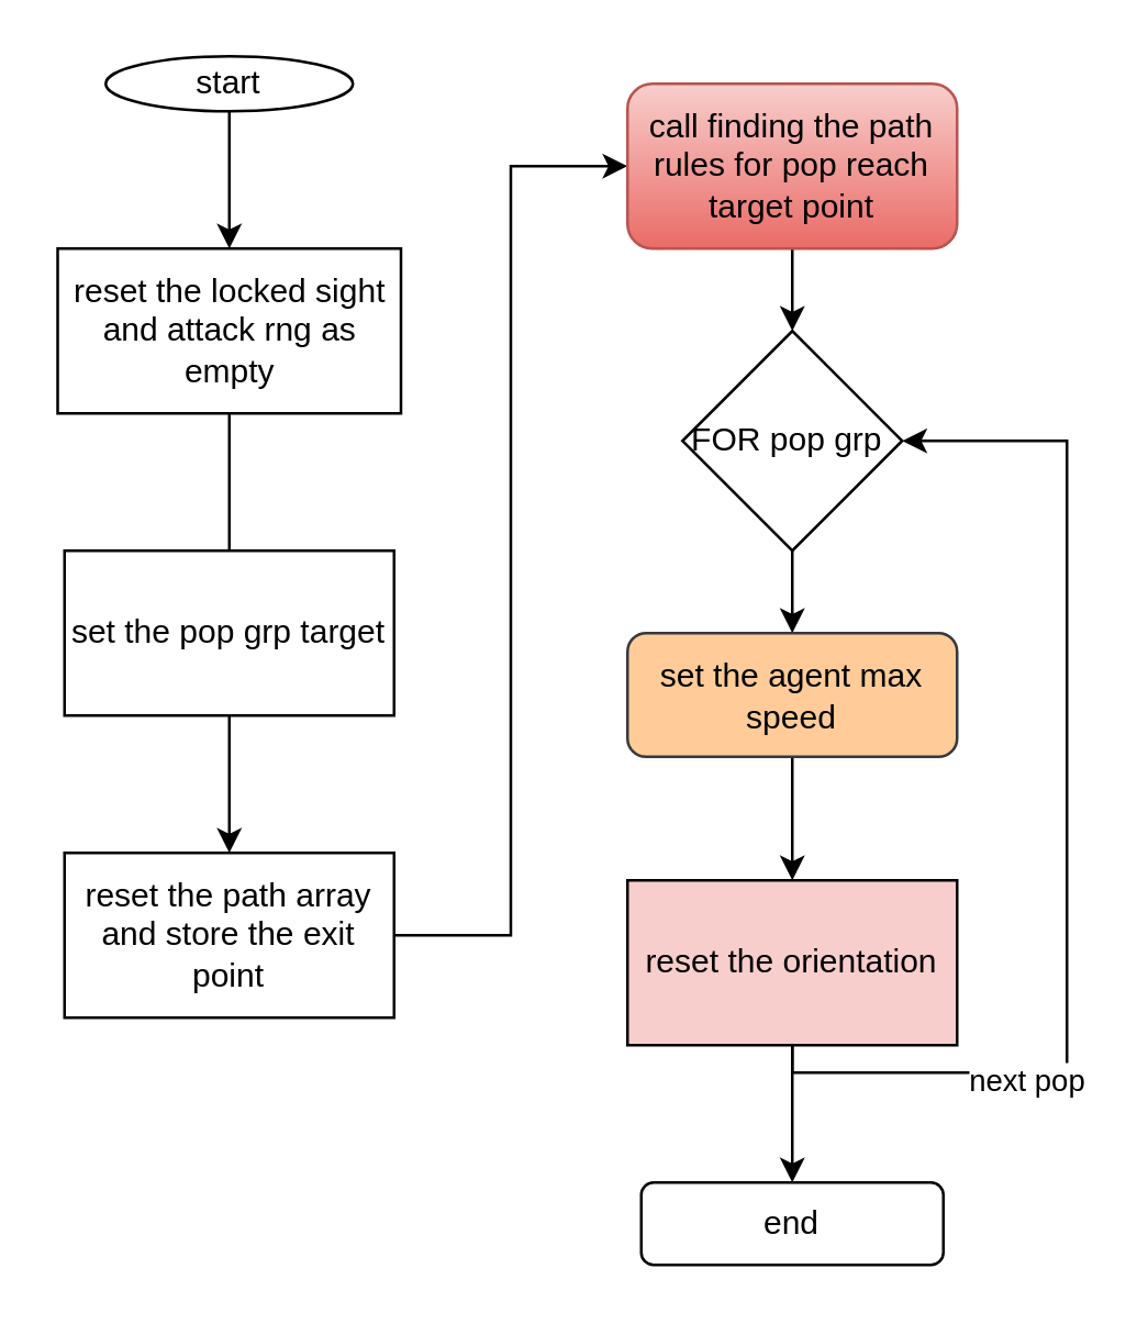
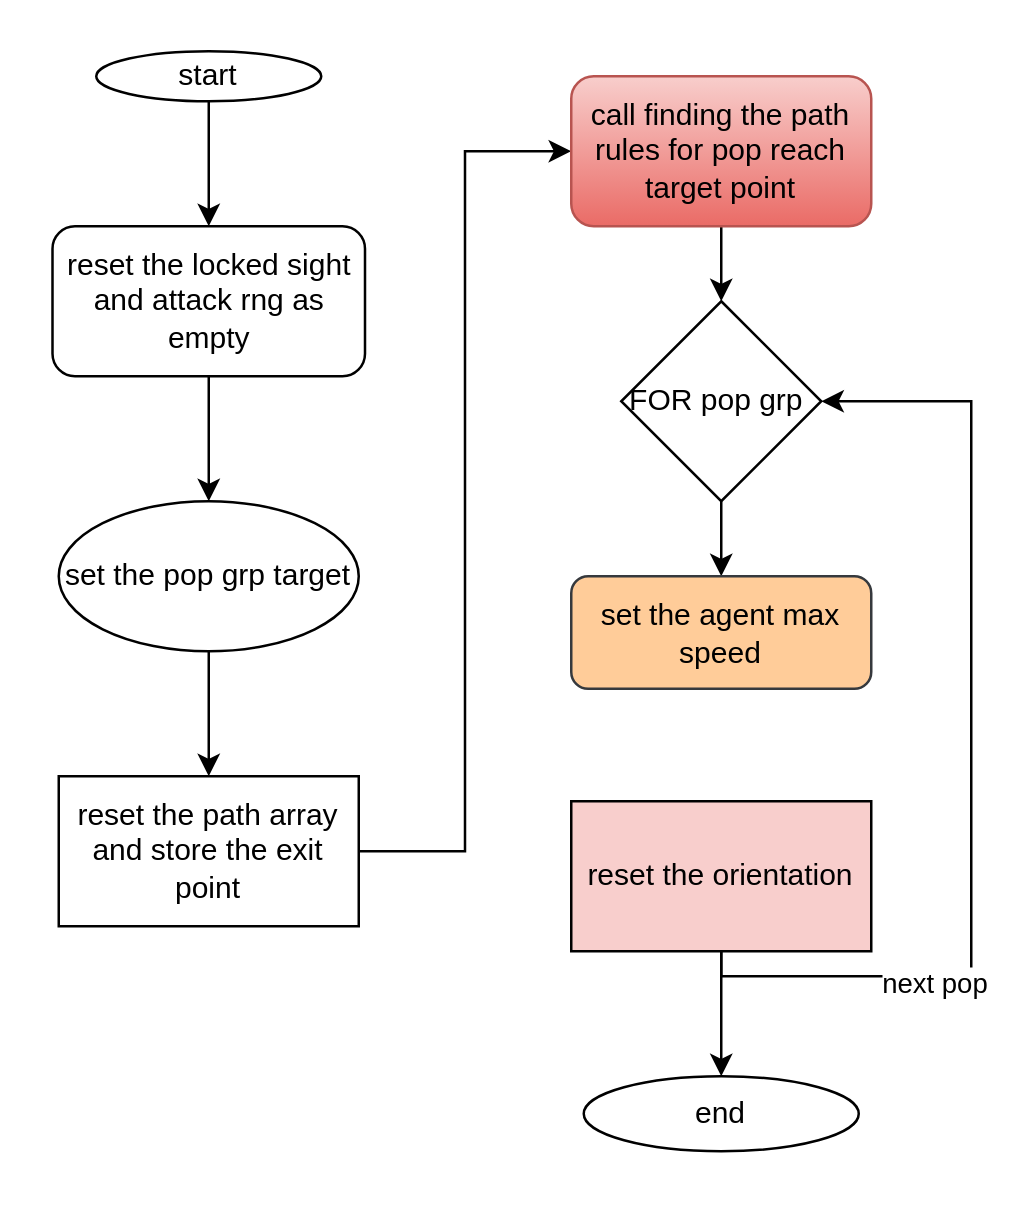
  <mxCell id="0" />
  <mxCell id="1" parent="0" />
  <mxCell id="2" value="" style="edgeStyle=orthogonalEdgeStyle;rounded=0;orthogonalLoop=1;jettySize=auto;html=1;" edge="1" parent="1" source="3" target="5"><mxGeometry relative="1" as="geometry" /></mxCell>
  <mxCell id="3" value="start" style="ellipse;whiteSpace=wrap;html=1;" vertex="1" parent="1"><mxGeometry x="38" y="20" width="90" height="20" as="geometry" /></mxCell>
- <mxCell id="4" value="" style="edgeStyle=orthogonalEdgeStyle;rounded=0;orthogonalLoop=1;jettySize=auto;html=1;endArrow=none;" edge="1" parent="1" source="5" target="7"><mxGeometry relative="1" as="geometry" /></mxCell>
- <mxCell id="5" value="reset the locked sight and attack rng as empty" style="rounded=0;whiteSpace=wrap;html=1;" vertex="1" parent="1"><mxGeometry x="20.5" y="90" width="125" height="60" as="geometry" /></mxCell>
+ <mxCell id="4" value="" style="edgeStyle=orthogonalEdgeStyle;rounded=0;orthogonalLoop=1;jettySize=auto;html=1;" edge="1" parent="1" source="5" target="7"><mxGeometry relative="1" as="geometry" /></mxCell>
+ <mxCell id="5" value="reset the locked sight and attack rng as empty" style="whiteSpace=wrap;html=1;rounded=1;" vertex="1" parent="1"><mxGeometry x="20.5" y="90" width="125" height="60" as="geometry" /></mxCell>
  <mxCell id="6" value="" style="edgeStyle=orthogonalEdgeStyle;rounded=0;orthogonalLoop=1;jettySize=auto;html=1;" edge="1" parent="1" source="7" target="9"><mxGeometry relative="1" as="geometry" /></mxCell>
- <mxCell id="7" value="set the pop grp target" style="whiteSpace=wrap;html=1;rounded=0;" vertex="1" parent="1"><mxGeometry x="23" y="200" width="120" height="60" as="geometry" /></mxCell>
+ <mxCell id="7" value="set the pop grp target" style="ellipse;whiteSpace=wrap;html=1;" vertex="1" parent="1"><mxGeometry x="23" y="200" width="120" height="60" as="geometry" /></mxCell>
  <mxCell id="8" style="edgeStyle=orthogonalEdgeStyle;rounded=0;orthogonalLoop=1;jettySize=auto;html=1;entryX=0;entryY=0.5;entryDx=0;entryDy=0;" edge="1" parent="1" source="9" target="11"><mxGeometry relative="1" as="geometry" /></mxCell>
  <mxCell id="9" value="reset the path array and store the exit point&lt;span style=&quot;color: rgba(0 , 0 , 0 , 0) ; font-family: monospace ; font-size: 0px&quot;&gt;%3CmxGraphModel%3E%3Croot%3E%3CmxCell%20id%3D%220%22%2F%3E%3CmxCell%20id%3D%221%22%20parent%3D%220%22%2F%3E%3CmxCell%20id%3D%222%22%20value%3D%22call%26amp%3Bnbsp%3BangleBetween%26lt%3Bbr%26gt%3BTwoPoints%22%20style%3D%22rounded%3D1%3BwhiteSpace%3Dwrap%3Bhtml%3D1%3BfillColor%3D%23f8cecc%3BgradientColor%3D%23ea6b66%3BstrokeColor%3D%23b85450%3B%22%20vertex%3D%221%22%20parent%3D%221%22%3E%3CmxGeometry%20x%3D%22240%22%20y%3D%22130%22%20width%3D%22120%22%20height%3D%2260%22%20as%3D%22geometry%22%2F%3E%3C%2FmxCell%3E%3C%2Froot%3E%3C%2FmxGraphModel%3E&lt;/span&gt;" style="whiteSpace=wrap;html=1;rounded=0;" vertex="1" parent="1"><mxGeometry x="23" y="310" width="120" height="60" as="geometry" /></mxCell>
  <mxCell id="10" value="" style="edgeStyle=orthogonalEdgeStyle;rounded=0;orthogonalLoop=1;jettySize=auto;html=1;" edge="1" parent="1" source="11" target="13"><mxGeometry relative="1" as="geometry" /></mxCell>
  <mxCell id="11" value="call finding the path rules for pop reach target point" style="rounded=1;whiteSpace=wrap;html=1;fillColor=#f8cecc;gradientColor=#ea6b66;strokeColor=#b85450;" vertex="1" parent="1"><mxGeometry x="228" y="30" width="120" height="60" as="geometry" /></mxCell>
  <mxCell id="12" value="" style="edgeStyle=orthogonalEdgeStyle;rounded=0;orthogonalLoop=1;jettySize=auto;html=1;" edge="1" parent="1" source="13" target="15"><mxGeometry relative="1" as="geometry" /></mxCell>
  <mxCell id="13" value="FOR pop grp&amp;nbsp;&lt;span style=&quot;color: rgba(0 , 0 , 0 , 0) ; font-family: monospace ; font-size: 0px&quot;&gt;%3CmxGraphModel%3E%3Croot%3E%3CmxCell%20id%3D%220%22%2F%3E%3CmxCell%20id%3D%221%22%20parent%3D%220%22%2F%3E%3CmxCell%20id%3D%222%22%20value%3D%22set%20the%20agent%20max%20speed%22%20style%3D%22rounded%3D1%3BwhiteSpace%3Dwrap%3Bhtml%3D1%3BfillColor%3D%23ffcc99%3BstrokeColor%3D%2336393d%3B%22%20vertex%3D%221%22%20parent%3D%221%22%3E%3CmxGeometry%20x%3D%22240%22%20y%3D%22220%22%20width%3D%22120%22%20height%3D%2260%22%20as%3D%22geometry%22%2F%3E%3C%2FmxCell%3E%3C%2Froot%3E%3C%2FmxGraphModel%3E&lt;/span&gt;" style="rhombus;whiteSpace=wrap;html=1;" vertex="1" parent="1"><mxGeometry x="248" y="120" width="80" height="80" as="geometry" /></mxCell>
- <mxCell id="14" value="" style="edgeStyle=orthogonalEdgeStyle;rounded=0;orthogonalLoop=1;jettySize=auto;html=1;" edge="1" parent="1" source="15" target="19"><mxGeometry relative="1" as="geometry" /></mxCell>
  <mxCell id="15" value="set the agent max speed" style="rounded=1;whiteSpace=wrap;html=1;fillColor=#ffcc99;strokeColor=#36393d;" vertex="1" parent="1"><mxGeometry x="228" y="230" width="120" height="45" as="geometry" /></mxCell>
  <mxCell id="16" style="edgeStyle=orthogonalEdgeStyle;rounded=0;orthogonalLoop=1;jettySize=auto;html=1;entryX=1;entryY=0.5;entryDx=0;entryDy=0;" edge="1" parent="1" source="19" target="13"><mxGeometry relative="1" as="geometry"><Array as="points"><mxPoint x="288" y="390" /><mxPoint x="388" y="390" /><mxPoint x="388" y="160" /></Array></mxGeometry></mxCell>
  <mxCell id="17" value="next pop&amp;nbsp;" style="edgeLabel;html=1;align=center;verticalAlign=middle;resizable=0;points=[];" vertex="1" connectable="0" parent="16"><mxGeometry x="-0.521" y="-2" relative="1" as="geometry"><mxPoint as="offset" /></mxGeometry></mxCell>
  <mxCell id="18" value="" style="edgeStyle=orthogonalEdgeStyle;rounded=0;orthogonalLoop=1;jettySize=auto;html=1;" edge="1" parent="1" source="19" target="20"><mxGeometry relative="1" as="geometry" /></mxCell>
  <mxCell id="19" value="reset the orientation" style="rounded=0;whiteSpace=wrap;html=1;fillColor=#f8cecc;" vertex="1" parent="1"><mxGeometry x="228" y="320" width="120" height="60" as="geometry" /></mxCell>
- <mxCell id="20" value="end" style="whiteSpace=wrap;html=1;rounded=1;" vertex="1" parent="1"><mxGeometry x="233" y="430" width="110" height="30" as="geometry" /></mxCell>
+ <mxCell id="20" value="end" style="ellipse;whiteSpace=wrap;html=1;rounded=0;" vertex="1" parent="1"><mxGeometry x="233" y="430" width="110" height="30" as="geometry" /></mxCell>
